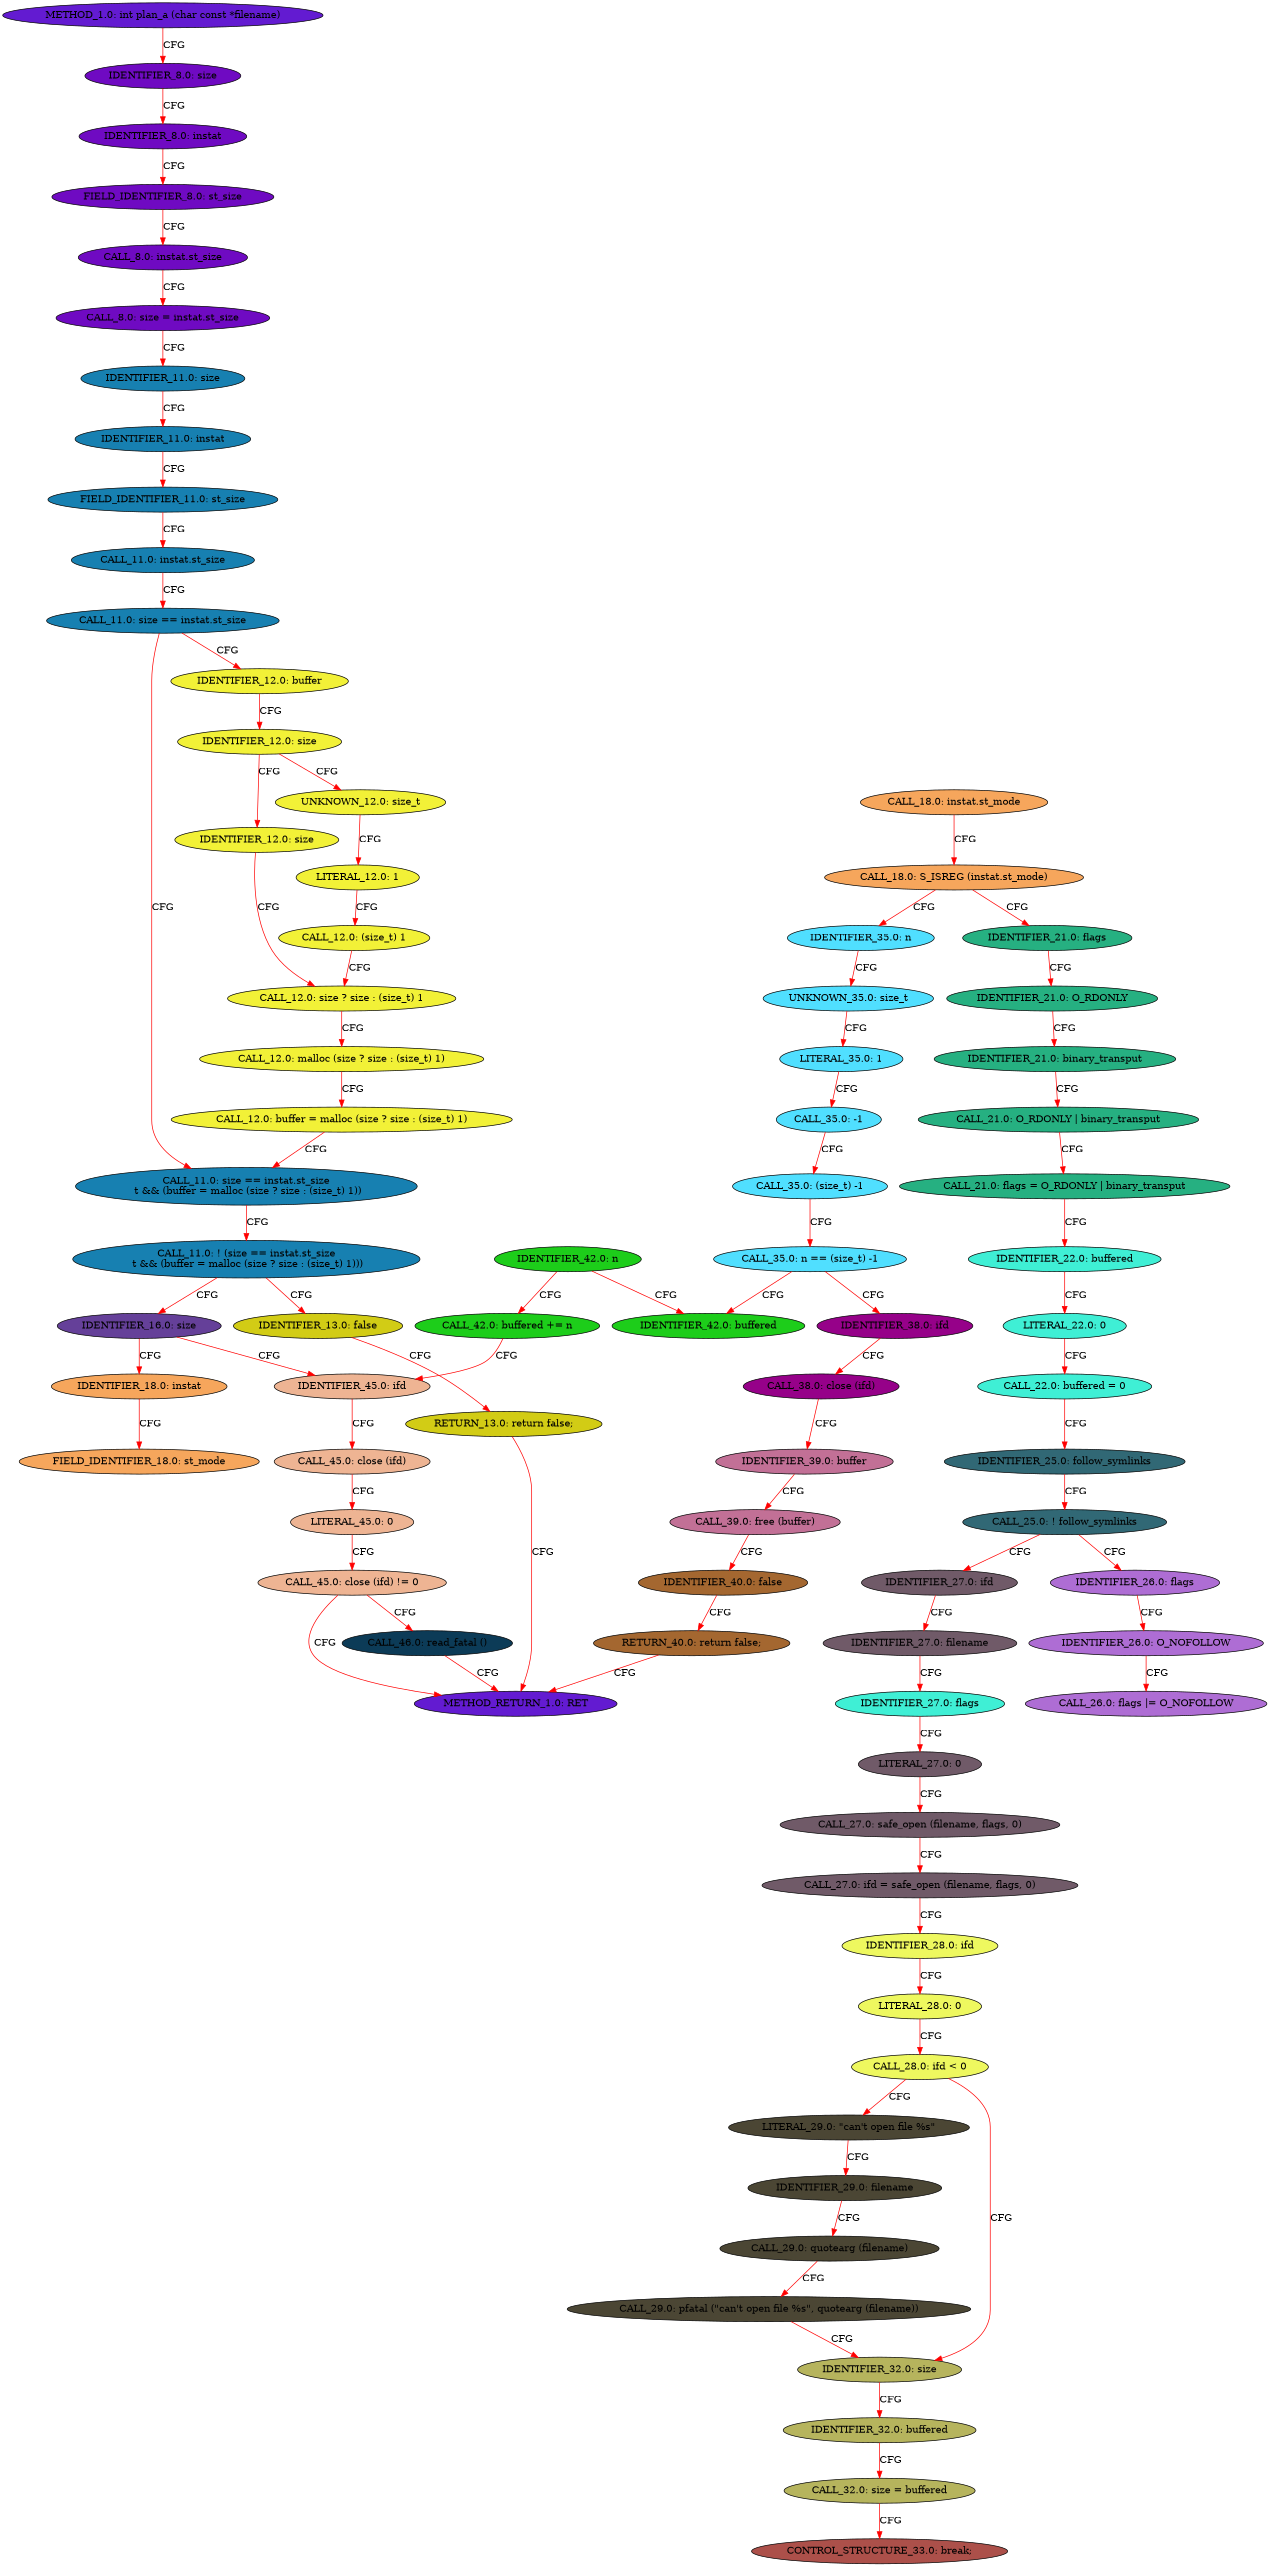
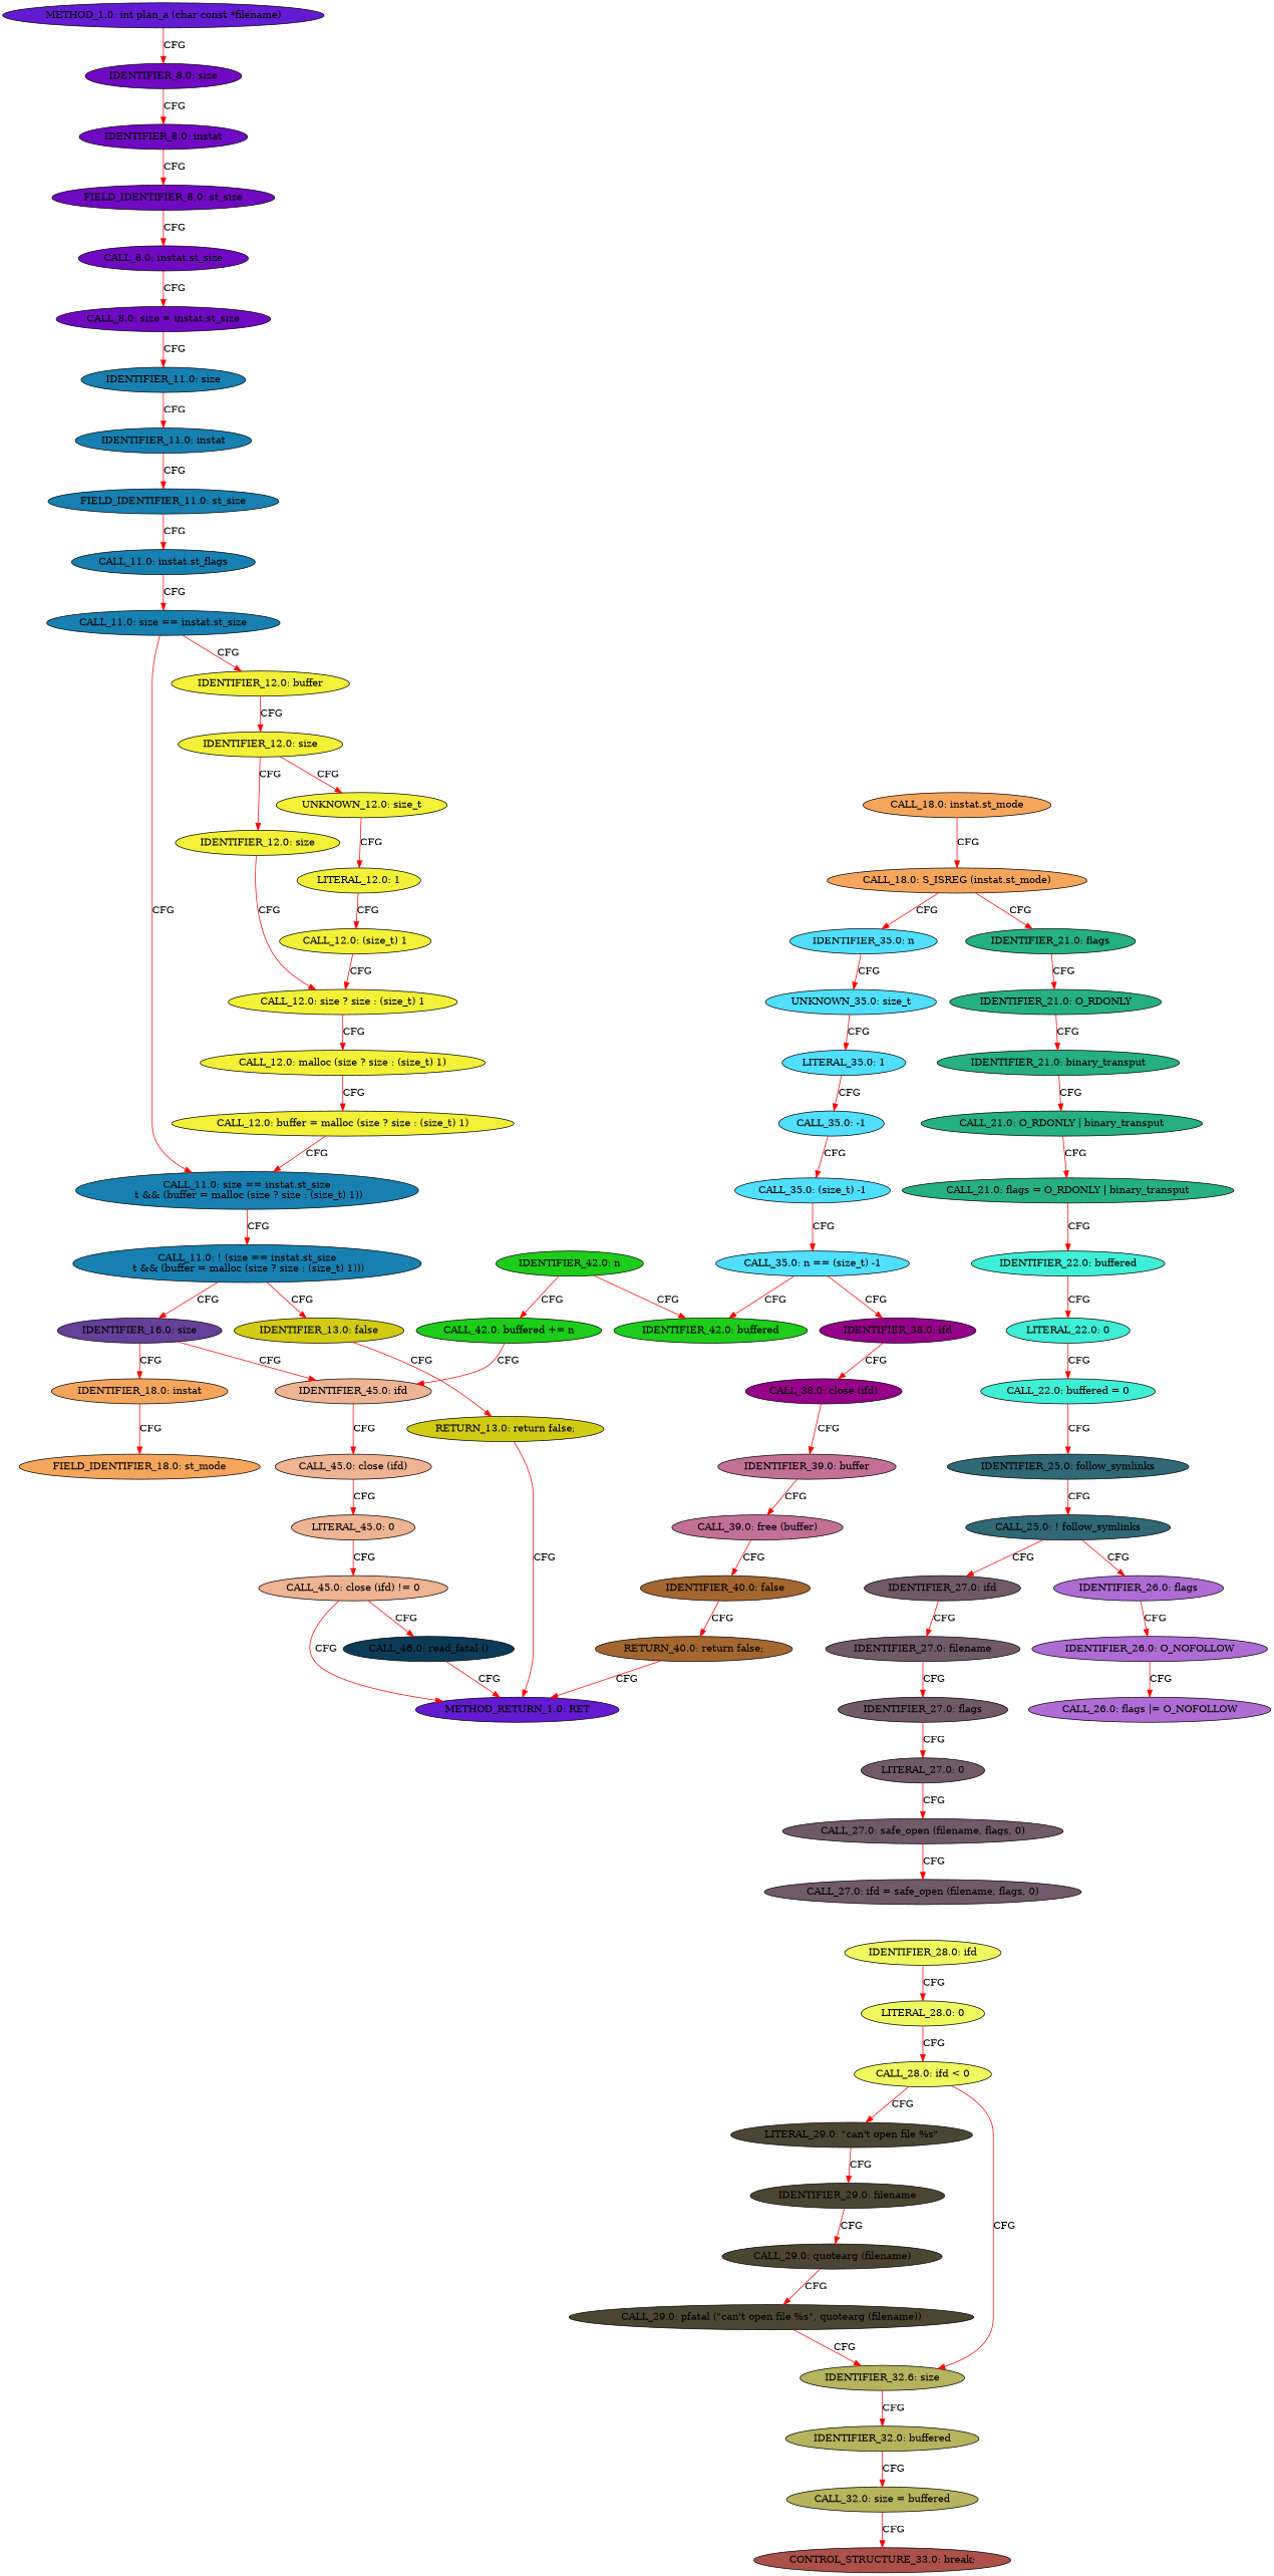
  digraph {
    node [fillcolor="#F2F137" style=filled]
    edge [color=red penwidth=1 style=solid]
    n1 [fillcolor="#631BD1" label="METHOD_1.0: int plan_a (char const *filename)"]
    n2 [fillcolor="#6F0AC2" label="IDENTIFIER_8.0: size"]
    n3 [fillcolor="#6F0AC2" label="IDENTIFIER_8.0: instat"]
    n4 [fillcolor="#6F0AC2" label="CALL_8.0: size = instat.st_size"]
    n5 [fillcolor="#1780B1" label="IDENTIFIER_11.0: size"]
    n6 [fillcolor="#1780B1" label="IDENTIFIER_11.0: instat"]
    n7 [fillcolor="#6F0AC2" label="FIELD_IDENTIFIER_8.0: st_size"]
    n8 [fillcolor="#6F0AC2" label="CALL_8.0: instat.st_size"]
    n9 [fillcolor="#1780B1" label="CALL_11.0: ! (size == instat.st_size\n \t && (buffer = malloc (size ? size : (size_t) 1)))"]
    n10 [fillcolor="#D2CC15" label="IDENTIFIER_13.0: false"]
    n11 [fillcolor="#654099" label="IDENTIFIER_16.0: size"]
    n12 [fillcolor="#D2CC15" label="RETURN_13.0: return false;"]
    n13 [fillcolor="#F6A65C" label="IDENTIFIER_18.0: instat"]
    n14 [fillcolor="#EEB493" label="IDENTIFIER_45.0: ifd"]
    n15 [fillcolor="#1780B1" label="CALL_11.0: size == instat.st_size\n \t && (buffer = malloc (size ? size : (size_t) 1))"]
    n16 [fillcolor="#1780B1" label="CALL_11.0: size == instat.st_size"]
    n17 [label="IDENTIFIER_12.0: buffer"]
    n18 [label="IDENTIFIER_12.0: size"]
    n19 [fillcolor="#1780B1" label="FIELD_IDENTIFIER_11.0: st_size"]
-   n20 [fillcolor="#1780B1" label="CALL_11.0: instat.st_size"]
+   n20 [fillcolor="#1780B1" label="CALL_11.0: instat.st_flags"]
    n21 [label="CALL_12.0: buffer = malloc (size ? size : (size_t) 1)"]
    n22 [label="IDENTIFIER_12.0: size"]
    n23 [label="UNKNOWN_12.0: size_t"]
    n24 [label="CALL_12.0: malloc (size ? size : (size_t) 1)"]
    n25 [label="CALL_12.0: size ? size : (size_t) 1"]
    n26 [label="LITERAL_12.0: 1"]
    n27 [label="CALL_12.0: (size_t) 1"]
    n28 [fillcolor="#631BD1" label="METHOD_RETURN_1.0: RET"]
    n29 [fillcolor="#F6A65C" label="FIELD_IDENTIFIER_18.0: st_mode"]
    n30 [fillcolor="#EEB493" label="CALL_45.0: close (ifd)"]
    n31 [fillcolor="#F6A65C" label="CALL_18.0: S_ISREG (instat.st_mode)"]
    n32 [fillcolor="#26B081" label="IDENTIFIER_21.0: flags"]
    n33 [fillcolor="#50DFFF" label="IDENTIFIER_35.0: n"]
    n34 [fillcolor="#26B081" label="IDENTIFIER_21.0: O_RDONLY"]
    n35 [fillcolor="#50DFFF" label="UNKNOWN_35.0: size_t"]
    n36 [fillcolor="#F6A65C" label="CALL_18.0: instat.st_mode"]
    n37 [fillcolor="#26B081" label="CALL_21.0: flags = O_RDONLY | binary_transput"]
    n38 [fillcolor="#3FEFD5" label="IDENTIFIER_22.0: buffered"]
    n39 [fillcolor="#3FEFD5" label="LITERAL_22.0: 0"]
    n40 [fillcolor="#26B081" label="IDENTIFIER_21.0: binary_transput"]
    n41 [fillcolor="#26B081" label="CALL_21.0: O_RDONLY | binary_transput"]
    n42 [fillcolor="#3FEFD5" label="CALL_22.0: buffered = 0"]
    n43 [fillcolor="#316875" label="IDENTIFIER_25.0: follow_symlinks"]
    n44 [fillcolor="#316875" label="CALL_25.0: ! follow_symlinks"]
    n45 [fillcolor="#AE6DD4" label="IDENTIFIER_26.0: flags"]
    n46 [fillcolor="#705A68" label="IDENTIFIER_27.0: ifd"]
    n47 [fillcolor="#AE6DD4" label="IDENTIFIER_26.0: O_NOFOLLOW"]
    n48 [fillcolor="#705A68" label="IDENTIFIER_27.0: filename"]
    n49 [fillcolor="#AE6DD4" label="CALL_26.0: flags |= O_NOFOLLOW"]
    n50 [fillcolor="#705A68" label="CALL_27.0: ifd = safe_open (filename, flags, 0)"]
    n51 [fillcolor="#EEF85F" label="IDENTIFIER_28.0: ifd"]
    n52 [fillcolor="#EEF85F" label="LITERAL_28.0: 0"]
-   n53 [fillcolor="#3FEFD5" label="IDENTIFIER_27.0: flags"]
+   n53 [fillcolor="#705A68" label="IDENTIFIER_27.0: flags"]
    n54 [fillcolor="#705A68" label="CALL_27.0: safe_open (filename, flags, 0)"]
    n55 [fillcolor="#705A68" label="LITERAL_27.0: 0"]
    n56 [fillcolor="#EEF85F" label="CALL_28.0: ifd < 0"]
    n57 [fillcolor="#4B4634" label="LITERAL_29.0: \"can't open file %s\""]
-   n58 [fillcolor="#B6B45D" label="IDENTIFIER_32.0: size"]
+   n58 [fillcolor="#B6B45D" label="IDENTIFIER_32.6: size"]
    n59 [fillcolor="#4B4634" label="IDENTIFIER_29.0: filename"]
    n60 [fillcolor="#B6B45D" label="IDENTIFIER_32.0: buffered"]
    n61 [fillcolor="#4B4634" label="CALL_29.0: pfatal (\"can't open file %s\", quotearg (filename))"]
    n62 [fillcolor="#4B4634" label="CALL_29.0: quotearg (filename)"]
    n63 [fillcolor="#B6B45D" label="CALL_32.0: size = buffered"]
    n64 [fillcolor="#AC504A" label="CONTROL_STRUCTURE_33.0: break;"]
    n65 [fillcolor="#50DFFF" label="CALL_35.0: n == (size_t) -1"]
    n66 [fillcolor="#960189" label="IDENTIFIER_38.0: ifd"]
    n67 [fillcolor="#1DCD1A" label="IDENTIFIER_42.0: buffered"]
    n68 [fillcolor="#960189" label="CALL_38.0: close (ifd)"]
    n69 [fillcolor="#50DFFF" label="LITERAL_35.0: 1"]
    n70 [fillcolor="#50DFFF" label="CALL_35.0: (size_t) -1"]
    n71 [fillcolor="#50DFFF" label="CALL_35.0: -1"]
    n72 [fillcolor="#C27096" label="IDENTIFIER_39.0: buffer"]
    n73 [fillcolor="#C27096" label="CALL_39.0: free (buffer)"]
    n74 [fillcolor="#A46730" label="IDENTIFIER_40.0: false"]
    n75 [fillcolor="#A46730" label="RETURN_40.0: return false;"]
    n76 [fillcolor="#1DCD1A" label="CALL_42.0: buffered += n"]
    n77 [fillcolor="#1DCD1A" label="IDENTIFIER_42.0: n"]
    n78 [fillcolor="#EEB493" label="CALL_45.0: close (ifd) != 0"]
    n79 [fillcolor="#0C3B57" label="CALL_46.0: read_fatal ()"]
    n80 [fillcolor="#EEB493" label="LITERAL_45.0: 0"]
    n1 -> n2 [label=CFG]
    n2 -> n3 [label=CFG]
    n3 -> n7 [label=CFG]
    n4 -> n5 [label=CFG]
    n5 -> n6 [label=CFG]
    n6 -> n19 [label=CFG]
    n7 -> n8 [label=CFG]
    n8 -> n4 [label=CFG]
    n9 -> n10 [label=CFG]
    n9 -> n11 [label=CFG]
    n10 -> n12 [label=CFG]
    n11 -> n13 [label=CFG]
    n11 -> n14 [label=CFG]
    n12 -> n28 [label=CFG]
    n13 -> n29 [label=CFG]
    n14 -> n30 [label=CFG]
    n15 -> n9 [label=CFG]
    n16 -> n15 [label=CFG]
    n16 -> n17 [label=CFG]
    n17 -> n18 [label=CFG]
    n18 -> n22 [label=CFG]
    n18 -> n23 [label=CFG]
    n19 -> n20 [label=CFG]
    n20 -> n16 [label=CFG]
    n21 -> n15 [label=CFG]
    n22 -> n25 [label=CFG]
    n23 -> n26 [label=CFG]
    n24 -> n21 [label=CFG]
    n25 -> n24 [label=CFG]
    n26 -> n27 [label=CFG]
    n27 -> n25 [label=CFG]
    n30 -> n80 [label=CFG]
    n31 -> n32 [label=CFG]
    n31 -> n33 [label=CFG]
    n32 -> n34 [label=CFG]
    n33 -> n35 [label=CFG]
    n34 -> n40 [label=CFG]
    n35 -> n69 [label=CFG]
    n36 -> n31 [label=CFG]
    n37 -> n38 [label=CFG]
    n38 -> n39 [label=CFG]
    n39 -> n42 [label=CFG]
    n40 -> n41 [label=CFG]
    n41 -> n37 [label=CFG]
    n42 -> n43 [label=CFG]
    n43 -> n44 [label=CFG]
    n44 -> n45 [label=CFG]
    n44 -> n46 [label=CFG]
    n45 -> n47 [label=CFG]
    n46 -> n48 [label=CFG]
    n47 -> n49 [label=CFG]
    n48 -> n53 [label=CFG]
-   n50 -> n51 [label=CFG]
    n51 -> n52 [label=CFG]
    n52 -> n56 [label=CFG]
    n53 -> n55 [label=CFG]
    n54 -> n50 [label=CFG]
    n55 -> n54 [label=CFG]
    n56 -> n57 [label=CFG]
    n56 -> n58 [label=CFG]
    n57 -> n59 [label=CFG]
    n58 -> n60 [label=CFG]
    n59 -> n62 [label=CFG]
    n60 -> n63 [label=CFG]
    n61 -> n58 [label=CFG]
    n62 -> n61 [label=CFG]
    n63 -> n64 [label=CFG]
    n65 -> n66 [label=CFG]
    n65 -> n67 [label=CFG]
    n66 -> n68 [label=CFG]
    n68 -> n72 [label=CFG]
    n69 -> n71 [label=CFG]
    n70 -> n65 [label=CFG]
    n71 -> n70 [label=CFG]
    n72 -> n73 [label=CFG]
    n73 -> n74 [label=CFG]
    n74 -> n75 [label=CFG]
    n75 -> n28 [label=CFG]
    n76 -> n14 [label=CFG]
    n77 -> n67 [label=CFG]
    n77 -> n76 [label=CFG]
    n78 -> n28 [label=CFG]
    n78 -> n79 [label=CFG]
    n79 -> n28 [label=CFG]
    n80 -> n78 [label=CFG]
  }
